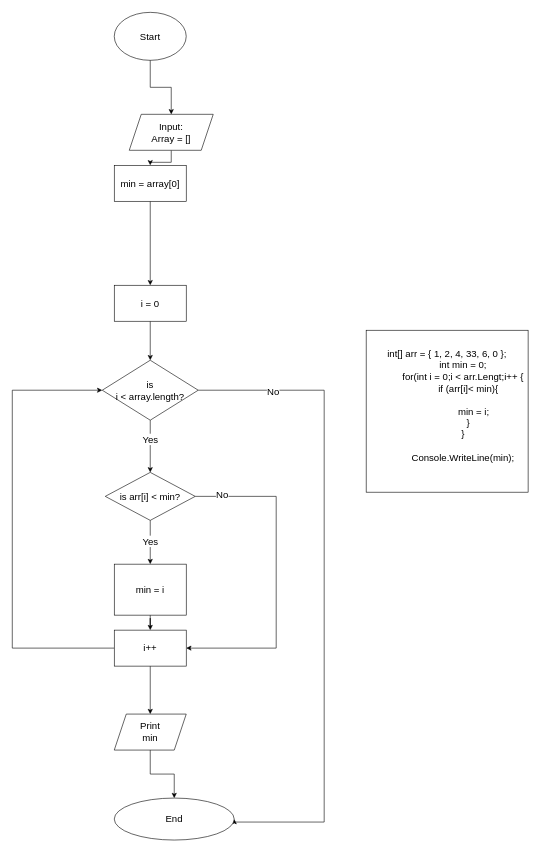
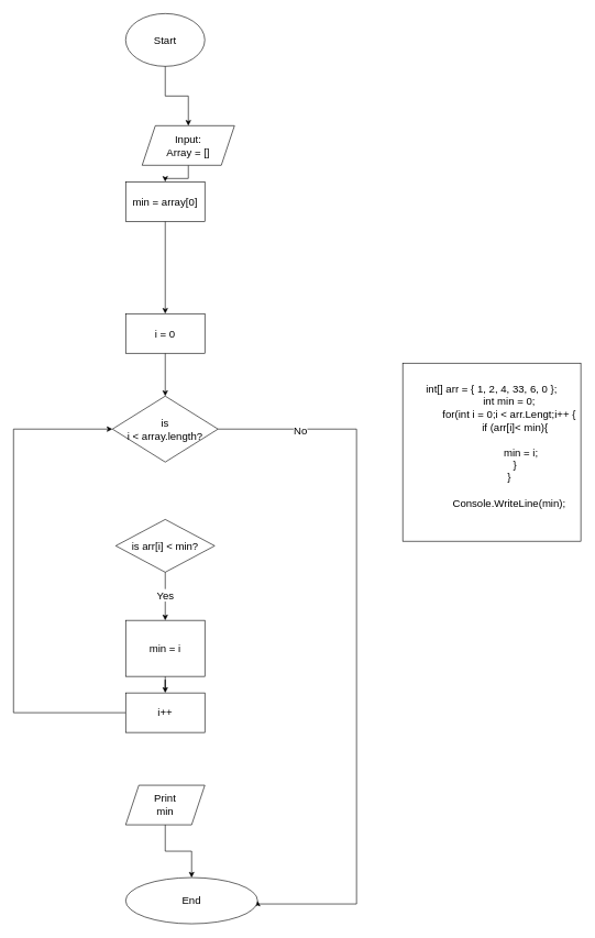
  <mxCell id="0" />
  <mxCell id="1" parent="0" />
  <mxCell id="2" style="edgeStyle=orthogonalEdgeStyle;rounded=0;orthogonalLoop=1;jettySize=auto;html=1;exitX=0.5;exitY=1;exitDx=0;exitDy=0;fontSize=16;" parent="1" source="4" edge="1"><mxGeometry relative="1" as="geometry"><mxPoint x="250" y="70" as="targetPoint" /></mxGeometry></mxCell>
  <mxCell id="3" style="edgeStyle=orthogonalEdgeStyle;rounded=0;orthogonalLoop=1;jettySize=auto;html=1;entryX=0.5;entryY=0;entryDx=0;entryDy=0;fontSize=16;" parent="1" source="4" target="15" edge="1"><mxGeometry relative="1" as="geometry" /></mxCell>
  <mxCell id="4" value="&lt;font style=&quot;font-size: 16px;&quot;&gt;Start&lt;/font&gt;" style="ellipse;whiteSpace=wrap;html=1;" parent="1" vertex="1"><mxGeometry x="190" y="20" width="120" height="80" as="geometry" /></mxCell>
  <mxCell id="5" style="edgeStyle=orthogonalEdgeStyle;rounded=0;orthogonalLoop=1;jettySize=auto;html=1;fontSize=16;" parent="1" source="6" target="8" edge="1"><mxGeometry relative="1" as="geometry" /></mxCell>
  <mxCell id="6" value="&lt;font style=&quot;font-size: 16px;&quot;&gt;min = array[0]&lt;/font&gt;" style="rounded=0;whiteSpace=wrap;html=1;" parent="1" vertex="1"><mxGeometry x="190" y="275" width="120" height="60" as="geometry" /></mxCell>
  <mxCell id="7" style="edgeStyle=orthogonalEdgeStyle;rounded=0;orthogonalLoop=1;jettySize=auto;html=1;entryX=0.5;entryY=0;entryDx=0;entryDy=0;fontSize=16;" parent="1" source="8" target="13" edge="1"><mxGeometry relative="1" as="geometry" /></mxCell>
  <mxCell id="8" value="&lt;font style=&quot;font-size: 16px;&quot;&gt;i = 0&lt;/font&gt;" style="rounded=0;whiteSpace=wrap;html=1;fontSize=16;" parent="1" vertex="1"><mxGeometry x="190" y="475" width="120" height="60" as="geometry" /></mxCell>
- <mxCell id="9" style="edgeStyle=orthogonalEdgeStyle;rounded=0;orthogonalLoop=1;jettySize=auto;html=1;fontSize=16;entryX=0.5;entryY=0;entryDx=0;entryDy=0;" parent="1" source="13" target="20" edge="1"><mxGeometry relative="1" as="geometry"><mxPoint x="250" y="750" as="targetPoint" /></mxGeometry></mxCell>
- <mxCell id="10" value="Yes" style="edgeLabel;html=1;align=center;verticalAlign=middle;resizable=0;points=[];fontSize=16;" parent="9" vertex="1" connectable="0"><mxGeometry x="-0.287" y="-1" relative="1" as="geometry"><mxPoint as="offset" /></mxGeometry></mxCell>
  <mxCell id="11" style="edgeStyle=orthogonalEdgeStyle;rounded=0;orthogonalLoop=1;jettySize=auto;html=1;entryX=1;entryY=0.5;entryDx=0;entryDy=0;fontSize=16;" parent="1" source="13" target="26" edge="1"><mxGeometry relative="1" as="geometry"><Array as="points"><mxPoint x="540" y="650" /><mxPoint x="540" y="1370" /></Array></mxGeometry></mxCell>
  <mxCell id="12" value="No" style="edgeLabel;html=1;align=center;verticalAlign=middle;resizable=0;points=[];fontSize=16;" parent="11" vertex="1" connectable="0"><mxGeometry x="-0.771" y="-2" relative="1" as="geometry"><mxPoint as="offset" /></mxGeometry></mxCell>
  <mxCell id="13" value="is&lt;br&gt;i &amp;lt; array.length?" style="rhombus;whiteSpace=wrap;html=1;fontSize=16;" parent="1" vertex="1"><mxGeometry x="170" y="600" width="160" height="100" as="geometry" /></mxCell>
  <mxCell id="14" style="edgeStyle=orthogonalEdgeStyle;rounded=0;orthogonalLoop=1;jettySize=auto;html=1;entryX=0.5;entryY=0;entryDx=0;entryDy=0;fontSize=16;" parent="1" source="15" target="6" edge="1"><mxGeometry relative="1" as="geometry" /></mxCell>
  <mxCell id="15" value="Input:&lt;br style=&quot;border-color: var(--border-color);&quot;&gt;Array = []" style="shape=parallelogram;perimeter=parallelogramPerimeter;whiteSpace=wrap;html=1;fixedSize=1;fontSize=16;" parent="1" vertex="1"><mxGeometry x="215" y="190" width="140" height="60" as="geometry" /></mxCell>
  <mxCell id="16" style="edgeStyle=orthogonalEdgeStyle;rounded=0;orthogonalLoop=1;jettySize=auto;html=1;entryX=0.5;entryY=0;entryDx=0;entryDy=0;fontSize=16;" parent="1" source="20" target="22" edge="1"><mxGeometry relative="1" as="geometry" /></mxCell>
  <mxCell id="17" value="Yes" style="edgeLabel;html=1;align=center;verticalAlign=middle;resizable=0;points=[];fontSize=16;" parent="16" vertex="1" connectable="0"><mxGeometry x="-0.069" y="-1" relative="1" as="geometry"><mxPoint as="offset" /></mxGeometry></mxCell>
- <mxCell id="18" style="edgeStyle=orthogonalEdgeStyle;rounded=0;orthogonalLoop=1;jettySize=auto;html=1;entryX=1;entryY=0.5;entryDx=0;entryDy=0;fontSize=16;" parent="1" source="20" target="25" edge="1"><mxGeometry x="0.083" y="30" relative="1" as="geometry"><Array as="points"><mxPoint x="460" y="827" /><mxPoint x="460" y="1080" /></Array><mxPoint as="offset" /></mxGeometry></mxCell>
- <mxCell id="19" value="No" style="edgeLabel;html=1;align=center;verticalAlign=middle;resizable=0;points=[];fontSize=16;" parent="18" vertex="1" connectable="0"><mxGeometry x="-0.836" y="3" relative="1" as="geometry"><mxPoint as="offset" /></mxGeometry></mxCell>
  <mxCell id="20" value="is arr[i] &amp;lt; min?" style="rhombus;whiteSpace=wrap;html=1;fontSize=16;" parent="1" vertex="1"><mxGeometry x="175" y="787" width="150" height="80" as="geometry" /></mxCell>
  <mxCell id="21" style="edgeStyle=orthogonalEdgeStyle;rounded=0;orthogonalLoop=1;jettySize=auto;html=1;fontSize=16;" parent="1" source="22" target="25" edge="1"><mxGeometry relative="1" as="geometry" /></mxCell>
  <mxCell id="22" value="min = i" style="rounded=0;whiteSpace=wrap;html=1;fontSize=16;" parent="1" vertex="1"><mxGeometry x="190" y="940" width="120" height="85" as="geometry" /></mxCell>
- <mxCell id="23" style="edgeStyle=orthogonalEdgeStyle;rounded=0;orthogonalLoop=1;jettySize=auto;html=1;entryX=0.5;entryY=0;entryDx=0;entryDy=0;fontSize=16;" parent="1" source="25" target="28" edge="1"><mxGeometry relative="1" as="geometry" /></mxCell>
  <mxCell id="24" style="edgeStyle=orthogonalEdgeStyle;rounded=0;orthogonalLoop=1;jettySize=auto;html=1;entryX=0;entryY=0.5;entryDx=0;entryDy=0;fontSize=16;" parent="1" source="25" target="13" edge="1"><mxGeometry relative="1" as="geometry"><Array as="points"><mxPoint x="20" y="1080" /><mxPoint x="20" y="650" /></Array></mxGeometry></mxCell>
  <mxCell id="25" value="i++" style="rounded=0;whiteSpace=wrap;html=1;fontSize=16;" parent="1" vertex="1"><mxGeometry x="190" y="1050" width="120" height="60" as="geometry" /></mxCell>
  <mxCell id="26" value="End" style="ellipse;whiteSpace=wrap;html=1;fontSize=16;" parent="1" vertex="1"><mxGeometry x="190" y="1330" width="200" height="70" as="geometry" /></mxCell>
  <mxCell id="27" style="edgeStyle=orthogonalEdgeStyle;rounded=0;orthogonalLoop=1;jettySize=auto;html=1;entryX=0.5;entryY=0;entryDx=0;entryDy=0;fontSize=16;" parent="1" source="28" target="26" edge="1"><mxGeometry relative="1" as="geometry" /></mxCell>
  <mxCell id="28" value="Print&lt;br&gt;min" style="shape=parallelogram;perimeter=parallelogramPerimeter;whiteSpace=wrap;html=1;fixedSize=1;fontSize=16;" parent="1" vertex="1"><mxGeometry x="190" y="1190" width="120" height="60" as="geometry" /></mxCell>
  <mxCell id="29" value="&lt;div style=&quot;font-size: 16px;&quot;&gt;&lt;font style=&quot;font-size: 16px;&quot;&gt;int[] arr = { 1, 2, 4, 33, 6, 0 };&lt;/font&gt;&lt;/div&gt;&lt;div style=&quot;font-size: 16px;&quot;&gt;&lt;font style=&quot;font-size: 16px;&quot;&gt;&amp;nbsp; &amp;nbsp; &amp;nbsp; &amp;nbsp; &amp;nbsp; &amp;nbsp; int min = 0;&lt;/font&gt;&lt;/div&gt;&lt;div style=&quot;font-size: 16px;&quot;&gt;&lt;font style=&quot;font-size: 16px;&quot;&gt;&amp;nbsp; &amp;nbsp; &amp;nbsp; &amp;nbsp; &amp;nbsp; &amp;nbsp; for(int i = 0;i &amp;lt; arr.Lengt;i++&lt;/font&gt;&lt;span style=&quot;background-color: initial;&quot;&gt;&amp;nbsp;{&lt;/span&gt;&lt;/div&gt;&lt;div style=&quot;font-size: 16px;&quot;&gt;&lt;font style=&quot;font-size: 16px;&quot;&gt;&amp;nbsp; &amp;nbsp; &amp;nbsp; &amp;nbsp; &amp;nbsp; &amp;nbsp; &amp;nbsp; &amp;nbsp; if (arr[i]&amp;lt; min){&lt;/font&gt;&lt;/div&gt;&lt;span style=&quot;font-size: 16px; background-color: initial;&quot;&gt;&amp;nbsp;&lt;/span&gt;&lt;span style=&quot;font-size: 16px;&quot;&gt;&lt;br&gt;&lt;/span&gt;&lt;div style=&quot;font-size: 16px;&quot;&gt;&lt;font style=&quot;font-size: 16px;&quot;&gt;&amp;nbsp; &amp;nbsp; &amp;nbsp; &amp;nbsp; &amp;nbsp; &amp;nbsp; &amp;nbsp; &amp;nbsp; &amp;nbsp; &amp;nbsp; min = i;&lt;/font&gt;&lt;/div&gt;&lt;div style=&quot;font-size: 16px;&quot;&gt;&lt;font style=&quot;font-size: 16px;&quot;&gt;&amp;nbsp; &amp;nbsp; &amp;nbsp; &amp;nbsp; &amp;nbsp; &amp;nbsp; &amp;nbsp; &amp;nbsp; }&lt;/font&gt;&lt;/div&gt;&lt;div style=&quot;font-size: 16px;&quot;&gt;&lt;font style=&quot;font-size: 16px;&quot;&gt;&amp;nbsp; &amp;nbsp; &amp;nbsp; &amp;nbsp; &amp;nbsp; &amp;nbsp; }&lt;/font&gt;&lt;/div&gt;&lt;div style=&quot;font-size: 16px;&quot;&gt;&lt;font style=&quot;font-size: 16px;&quot;&gt;&lt;br&gt;&lt;/font&gt;&lt;/div&gt;&lt;div style=&quot;font-size: 16px;&quot;&gt;&lt;font style=&quot;font-size: 16px;&quot;&gt;&amp;nbsp; &amp;nbsp; &amp;nbsp; &amp;nbsp; &amp;nbsp; &amp;nbsp; Console.WriteLine(min);&lt;/font&gt;&lt;/div&gt;&lt;div style=&quot;font-size: 16px;&quot;&gt;&lt;br&gt;&lt;/div&gt;" style="whiteSpace=wrap;html=1;aspect=fixed;" vertex="1" parent="1"><mxGeometry x="610" y="550" width="270" height="270" as="geometry" /></mxCell>
